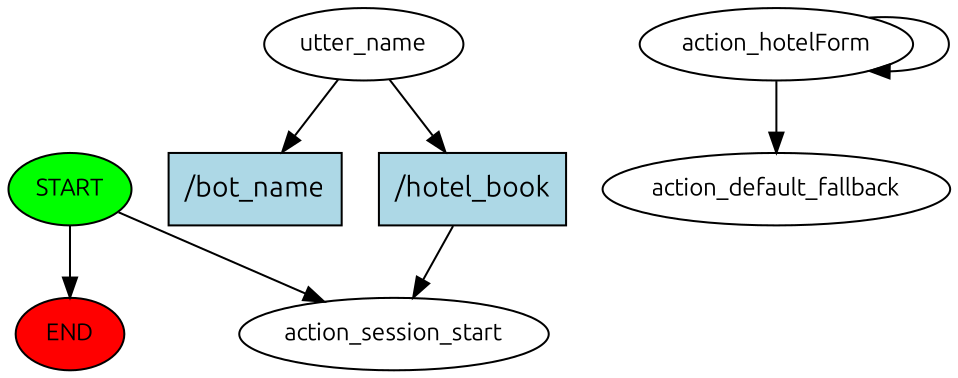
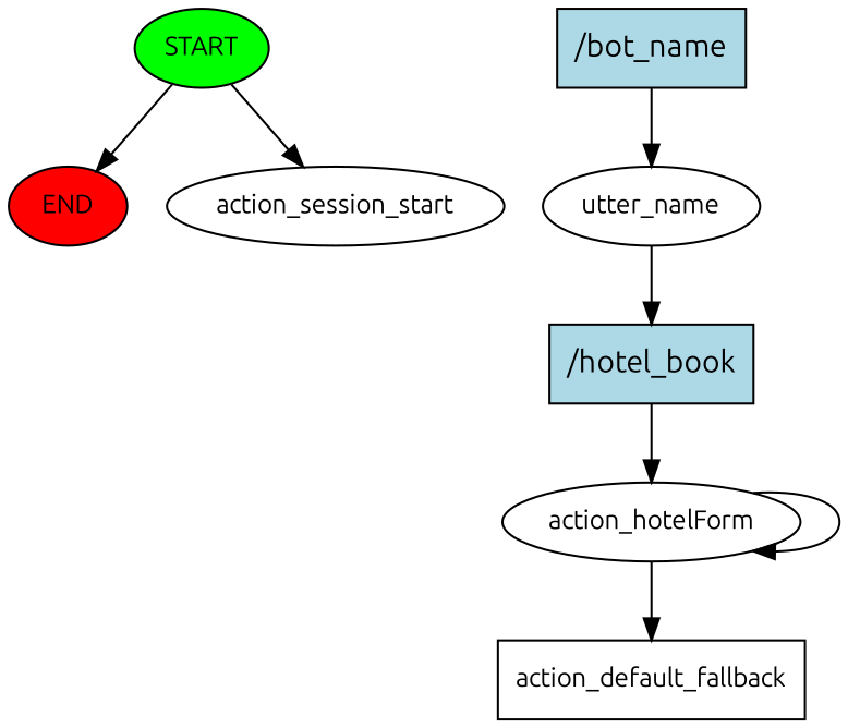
  digraph {
    fontname=Ubuntu
    node [fontname=Ubuntu fontsize=12]
    edge [fontname=Ubuntu]
    n1 [fillcolor=green label=START style=filled]
    n2 [fillcolor=red label=END style=filled]
    n3 [label=action_session_start]
    n4 [fillcolor=lightblue label="/bot_name" shape=rect style=filled fontsize=""]
    n5 [label=utter_name]
    n6 [fillcolor=lightblue label="/hotel_book" shape=rect style=filled fontsize=""]
    n7 [label=action_hotelForm]
-   n8 [label=action_default_fallback]
+   n8 [label=action_default_fallback shape=box]
    n1 -> n2
    n1 -> n3
-   n5 -> n4
+   n4 -> n5
    n5 -> n6
-   n6 -> n3
+   n6 -> n7
    n7 -> n7
    n7 -> n8
  }
